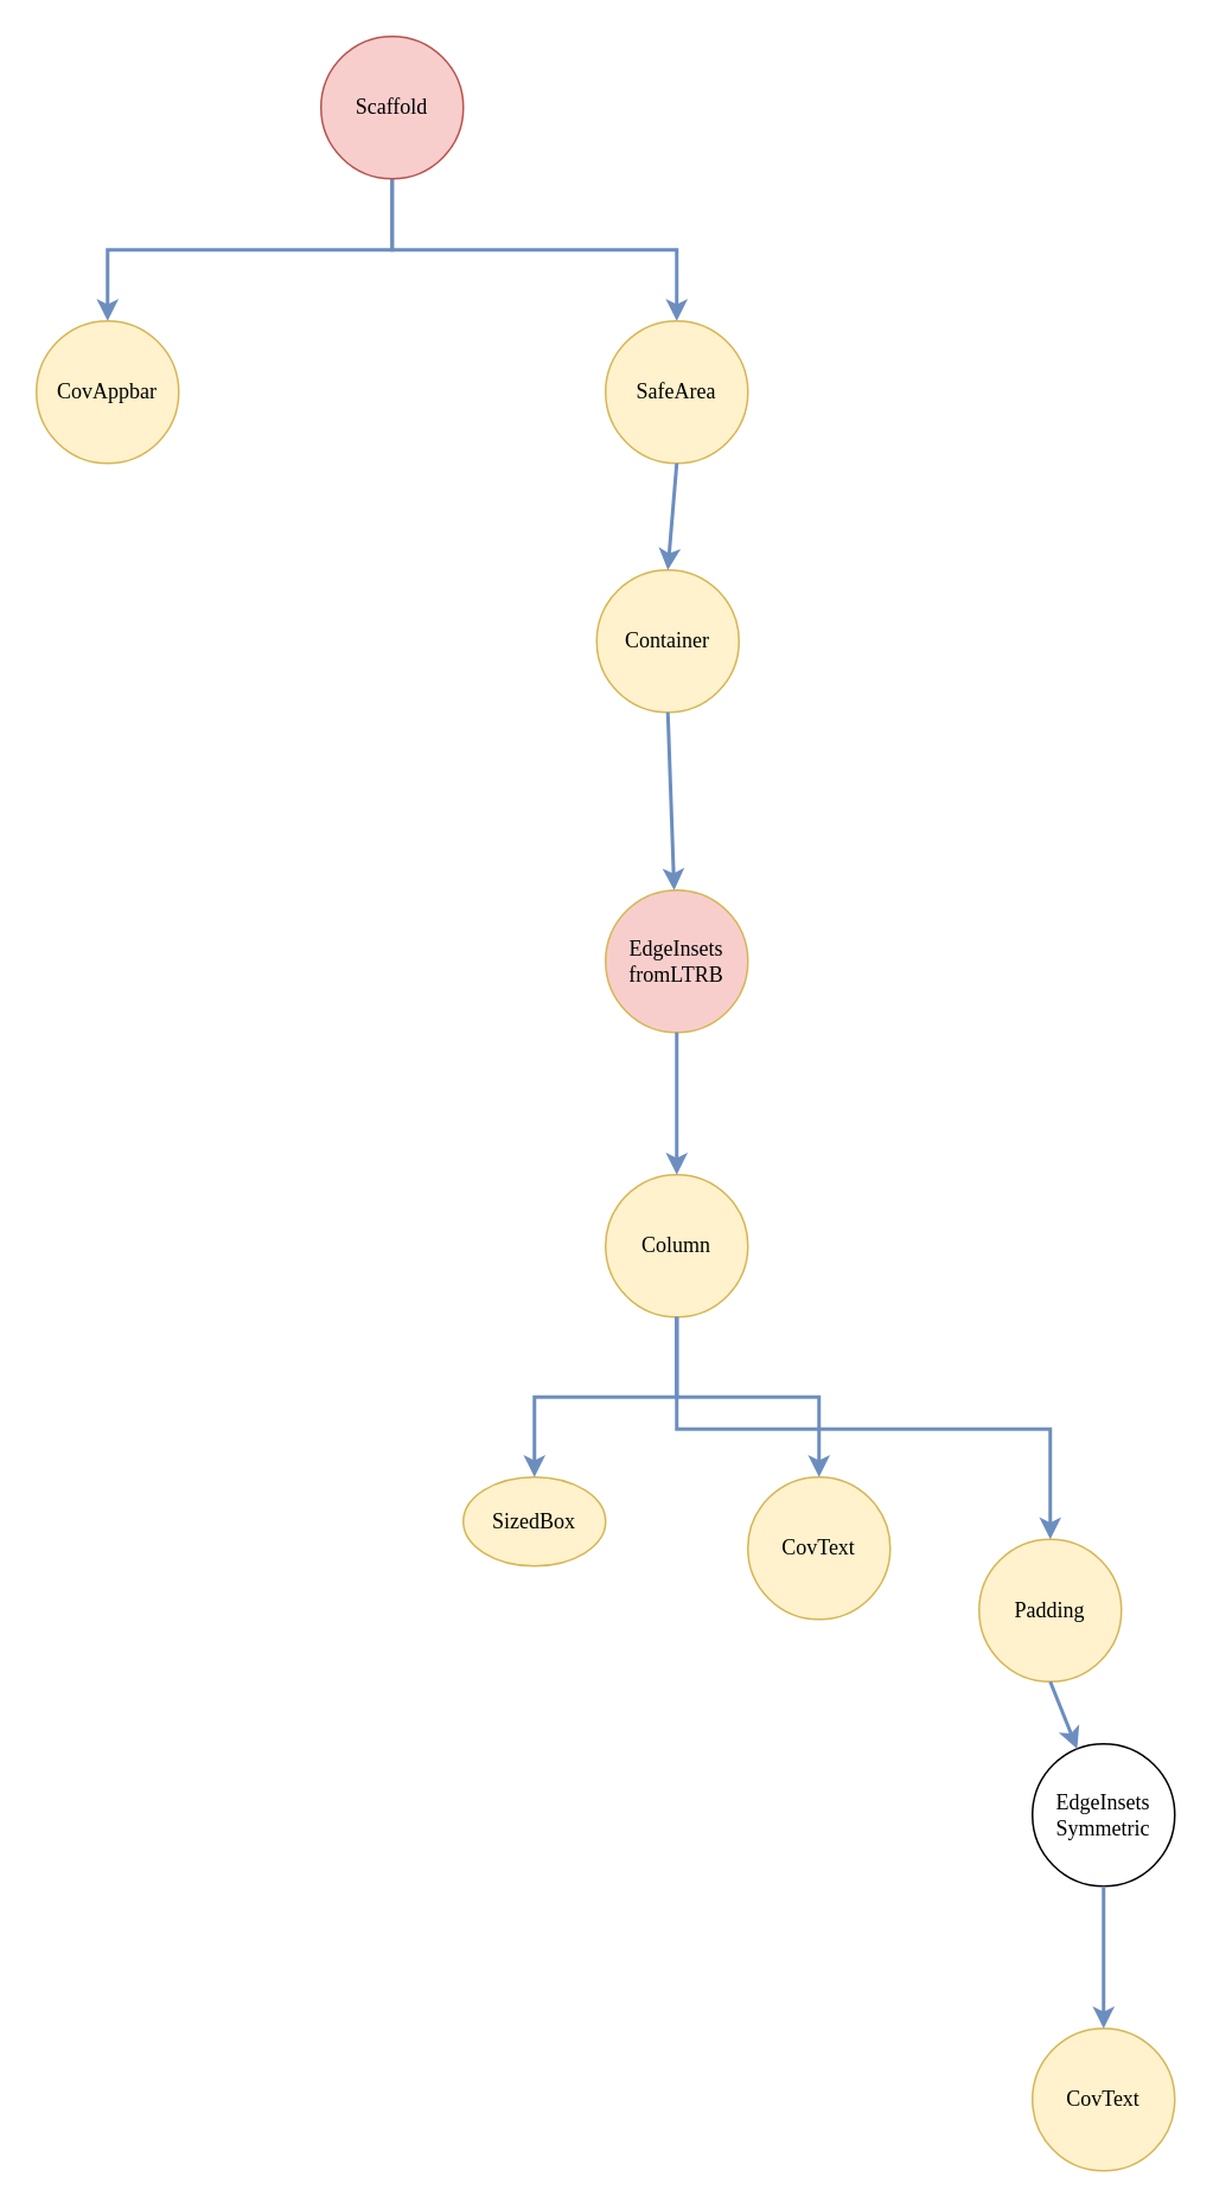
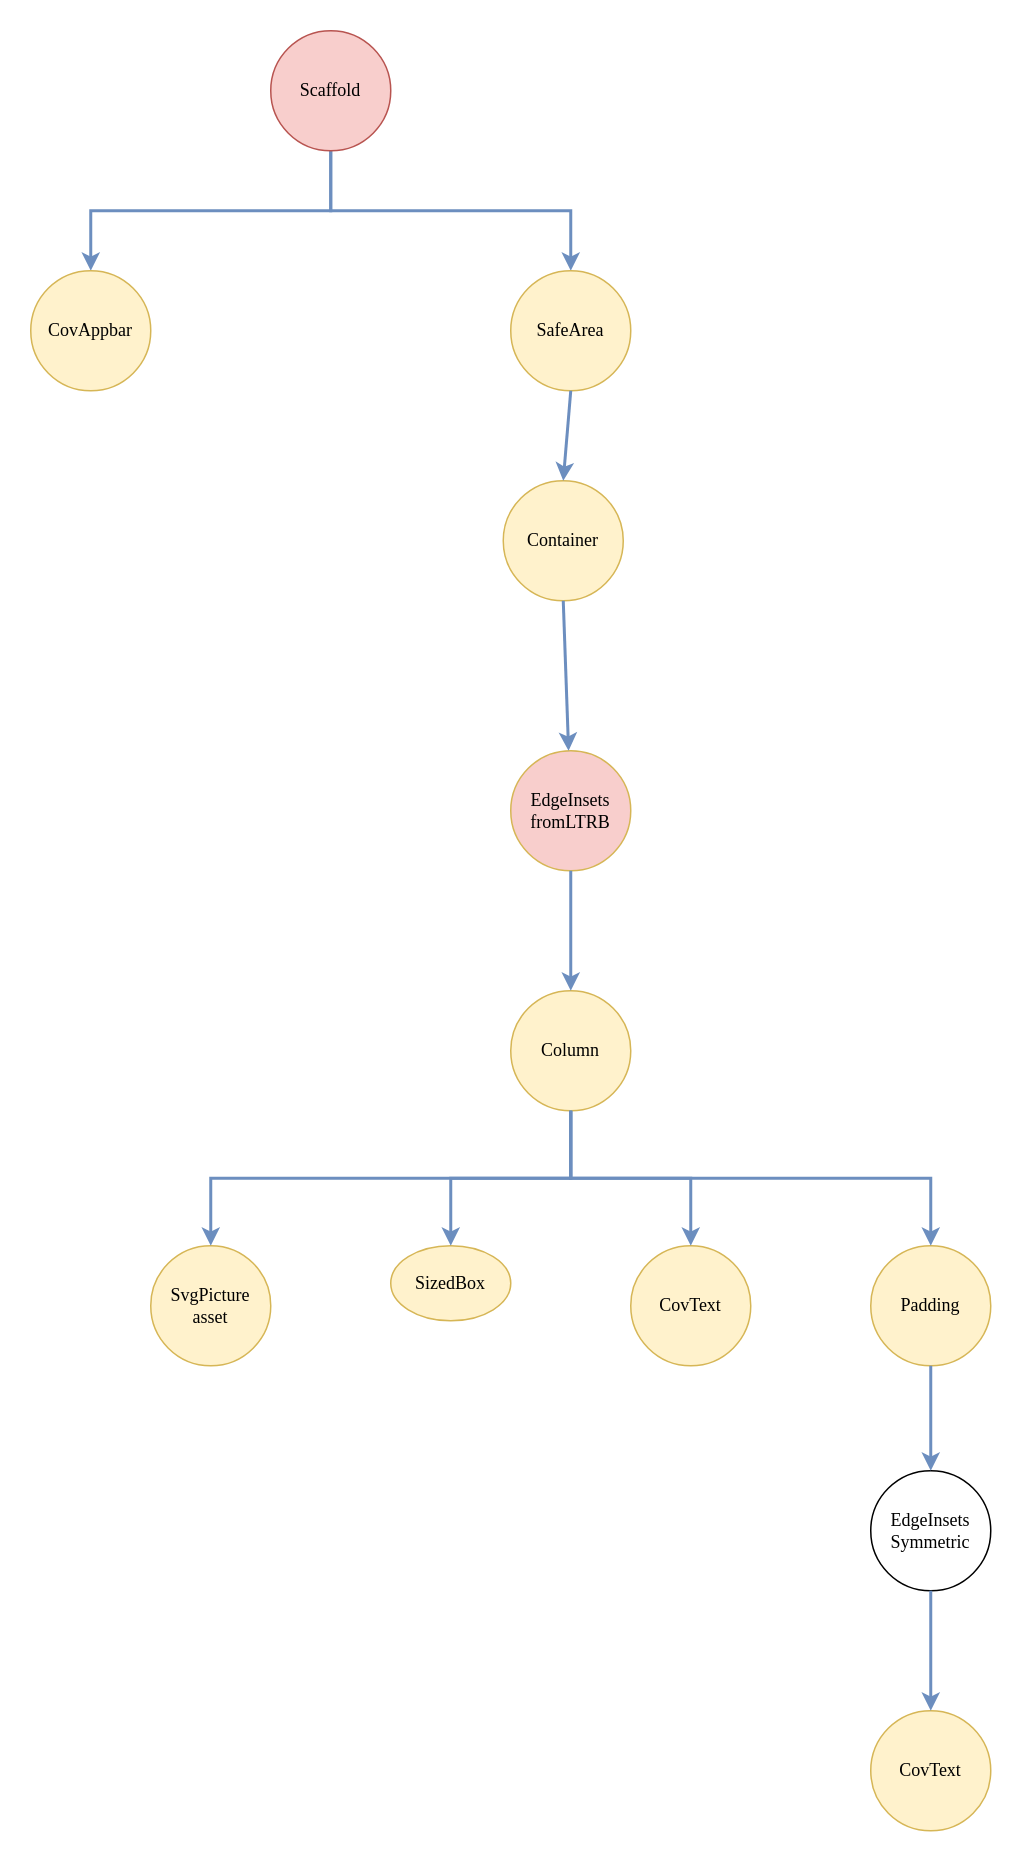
  <mxCell id="0" />
  <mxCell id="1" parent="0" />
  <mxCell id="2" style="edgeStyle=orthogonalEdgeStyle;rounded=0;orthogonalLoop=1;jettySize=auto;html=1;fillColor=#dae8fc;strokeColor=#6c8ebf;strokeWidth=2;" parent="1" source="4" target="5" edge="1"><mxGeometry relative="1" as="geometry"><Array as="points"><mxPoint x="220" y="140" /><mxPoint x="380" y="140" /></Array></mxGeometry></mxCell>
  <mxCell id="3" style="edgeStyle=orthogonalEdgeStyle;rounded=0;orthogonalLoop=1;jettySize=auto;html=1;fillColor=#dae8fc;strokeColor=#6c8ebf;strokeWidth=2;" parent="1" source="4" target="7" edge="1"><mxGeometry relative="1" as="geometry"><Array as="points"><mxPoint x="220" y="140" /><mxPoint x="60" y="140" /></Array></mxGeometry></mxCell>
  <mxCell id="4" value="Scaffold" style="ellipse;whiteSpace=wrap;html=1;aspect=fixed;fontFamily=Verdana;fillColor=#f8cecc;strokeColor=#b85450;" parent="1" vertex="1"><mxGeometry x="180" y="20" width="80" height="80" as="geometry" /></mxCell>
  <mxCell id="5" value="SafeArea" style="ellipse;whiteSpace=wrap;html=1;aspect=fixed;fontFamily=Verdana;fillColor=#fff2cc;strokeColor=#d6b656;" parent="1" vertex="1"><mxGeometry x="340" y="180" width="80" height="80" as="geometry" /></mxCell>
  <mxCell id="6" value="Container" style="ellipse;whiteSpace=wrap;html=1;aspect=fixed;fontFamily=Verdana;fillColor=#fff2cc;strokeColor=#d6b656;" parent="1" vertex="1"><mxGeometry x="335" y="320" width="80" height="80" as="geometry" /></mxCell>
  <mxCell id="7" value="&lt;div&gt;CovAppbar&lt;/div&gt;" style="ellipse;whiteSpace=wrap;html=1;aspect=fixed;fontFamily=Verdana;fillColor=#fff2cc;strokeColor=#d6b656;" parent="1" vertex="1"><mxGeometry x="20" y="180" width="80" height="80" as="geometry" /></mxCell>
  <mxCell id="8" value="Column" style="ellipse;whiteSpace=wrap;html=1;aspect=fixed;fontFamily=Verdana;fillColor=#fff2cc;strokeColor=#d6b656;" parent="1" vertex="1"><mxGeometry x="340" y="660" width="80" height="80" as="geometry" /></mxCell>
  <mxCell id="9" value="CovText" style="ellipse;whiteSpace=wrap;html=1;aspect=fixed;fontFamily=Verdana;fillColor=#fff2cc;strokeColor=#d6b656;" parent="1" vertex="1"><mxGeometry x="420" y="830" width="80" height="80" as="geometry" /></mxCell>
+ <mxCell id="10" value="&lt;div&gt;SvgPicture&lt;/div&gt;&lt;div&gt;asset&lt;br&gt;&lt;/div&gt;" style="ellipse;whiteSpace=wrap;html=1;aspect=fixed;fontFamily=Verdana;fillColor=#fff2cc;strokeColor=#d6b656;" parent="1" vertex="1"><mxGeometry x="100" y="830" width="80" height="80" as="geometry" /></mxCell>
  <mxCell id="11" value="SizedBox" style="ellipse;whiteSpace=wrap;html=1;aspect=fixed;fontFamily=Verdana;fillColor=#fff2cc;strokeColor=#d6b656;" parent="1" vertex="1"><mxGeometry x="260" y="830" width="80" height="50" as="geometry" /></mxCell>
- <mxCell id="12" value="Padding" style="ellipse;whiteSpace=wrap;html=1;aspect=fixed;fontFamily=Verdana;fillColor=#fff2cc;strokeColor=#d6b656;" parent="1" vertex="1"><mxGeometry x="550" y="865" width="80" height="80" as="geometry" /></mxCell>
+ <mxCell id="12" value="Padding" style="ellipse;whiteSpace=wrap;html=1;aspect=fixed;fontFamily=Verdana;fillColor=#fff2cc;strokeColor=#d6b656;" parent="1" vertex="1"><mxGeometry x="580" y="830" width="80" height="80" as="geometry" /></mxCell>
  <mxCell id="13" value="CovText" style="ellipse;whiteSpace=wrap;html=1;aspect=fixed;fontFamily=Verdana;fillColor=#fff2cc;strokeColor=#d6b656;" parent="1" vertex="1"><mxGeometry x="580" y="1140" width="80" height="80" as="geometry" /></mxCell>
  <mxCell id="14" value="" style="endArrow=classic;html=1;exitX=0.5;exitY=1;exitDx=0;exitDy=0;entryX=0.5;entryY=0;entryDx=0;entryDy=0;fillColor=#dae8fc;strokeColor=#6c8ebf;strokeWidth=2;" edge="1" parent="1" source="5" target="6"><mxGeometry width="50" height="50" relative="1" as="geometry"><mxPoint x="270" y="390" as="sourcePoint" /><mxPoint x="320" y="340" as="targetPoint" /></mxGeometry></mxCell>
  <mxCell id="15" value="&lt;div&gt;&lt;font face=&quot;Verdana&quot;&gt;EdgeInsets&lt;/font&gt;&lt;/div&gt;&lt;div&gt;&lt;font face=&quot;Verdana&quot;&gt;fromLTRB&lt;br&gt;&lt;/font&gt;&lt;/div&gt;" style="ellipse;whiteSpace=wrap;html=1;aspect=fixed;fillColor=#f8cecc;strokeColor=#d6b656;" vertex="1" parent="1"><mxGeometry x="340" y="500" width="80" height="80" as="geometry" /></mxCell>
  <mxCell id="16" value="" style="endArrow=classic;html=1;strokeWidth=2;exitX=0.5;exitY=1;exitDx=0;exitDy=0;fillColor=#dae8fc;strokeColor=#6c8ebf;" edge="1" parent="1" source="6" target="15"><mxGeometry width="50" height="50" relative="1" as="geometry"><mxPoint x="378" y="420" as="sourcePoint" /><mxPoint x="320" y="560" as="targetPoint" /></mxGeometry></mxCell>
  <mxCell id="17" value="" style="endArrow=classic;html=1;strokeWidth=2;exitX=0.5;exitY=1;exitDx=0;exitDy=0;entryX=0.5;entryY=0;entryDx=0;entryDy=0;fillColor=#dae8fc;strokeColor=#6c8ebf;" edge="1" parent="1" source="15" target="8"><mxGeometry width="50" height="50" relative="1" as="geometry"><mxPoint x="270" y="700" as="sourcePoint" /><mxPoint x="320" y="650" as="targetPoint" /></mxGeometry></mxCell>
+ <mxCell id="18" value="" style="edgeStyle=elbowEdgeStyle;elbow=vertical;endArrow=classic;html=1;strokeWidth=2;exitX=0.5;exitY=1;exitDx=0;exitDy=0;entryX=0.5;entryY=0;entryDx=0;entryDy=0;fillColor=#dae8fc;strokeColor=#6c8ebf;rounded=0;" edge="1" parent="1" source="8" target="10"><mxGeometry width="50" height="50" relative="1" as="geometry"><mxPoint x="270" y="790" as="sourcePoint" /><mxPoint x="320" y="740" as="targetPoint" /></mxGeometry></mxCell>
  <mxCell id="19" value="" style="edgeStyle=elbowEdgeStyle;elbow=vertical;endArrow=classic;html=1;strokeWidth=2;exitX=0.5;exitY=1;exitDx=0;exitDy=0;entryX=0.5;entryY=0;entryDx=0;entryDy=0;fillColor=#dae8fc;strokeColor=#6c8ebf;rounded=0;" edge="1" parent="1" source="8" target="11"><mxGeometry width="50" height="50" relative="1" as="geometry"><mxPoint x="270" y="790" as="sourcePoint" /><mxPoint x="320" y="740" as="targetPoint" /></mxGeometry></mxCell>
  <mxCell id="20" value="" style="edgeStyle=elbowEdgeStyle;elbow=vertical;endArrow=classic;html=1;strokeWidth=2;exitX=0.5;exitY=1;exitDx=0;exitDy=0;entryX=0.5;entryY=0;entryDx=0;entryDy=0;fillColor=#dae8fc;strokeColor=#6c8ebf;rounded=0;" edge="1" parent="1" source="8" target="9"><mxGeometry width="50" height="50" relative="1" as="geometry"><mxPoint x="270" y="790" as="sourcePoint" /><mxPoint x="320" y="740" as="targetPoint" /></mxGeometry></mxCell>
  <mxCell id="21" value="" style="edgeStyle=elbowEdgeStyle;elbow=vertical;endArrow=classic;html=1;strokeWidth=2;exitX=0.5;exitY=1;exitDx=0;exitDy=0;entryX=0.5;entryY=0;entryDx=0;entryDy=0;fillColor=#dae8fc;strokeColor=#6c8ebf;rounded=0;" edge="1" parent="1" source="8" target="12"><mxGeometry width="50" height="50" relative="1" as="geometry"><mxPoint x="270" y="790" as="sourcePoint" /><mxPoint x="320" y="740" as="targetPoint" /></mxGeometry></mxCell>
  <mxCell id="22" value="&lt;div&gt;&lt;font face=&quot;Verdana&quot;&gt;EdgeInsets&lt;/font&gt;&lt;/div&gt;&lt;div&gt;&lt;font face=&quot;Verdana&quot;&gt;Symmetric&lt;br&gt;&lt;/font&gt;&lt;/div&gt;" style="ellipse;whiteSpace=wrap;html=1;aspect=fixed;" vertex="1" parent="1"><mxGeometry x="580" y="980" width="80" height="80" as="geometry" /></mxCell>
  <mxCell id="23" value="" style="endArrow=classic;html=1;strokeWidth=2;exitX=0.5;exitY=1;exitDx=0;exitDy=0;fillColor=#dae8fc;strokeColor=#6c8ebf;" edge="1" parent="1" source="12" target="22"><mxGeometry width="50" height="50" relative="1" as="geometry"><mxPoint x="600" y="1030" as="sourcePoint" /><mxPoint x="650" y="980" as="targetPoint" /></mxGeometry></mxCell>
  <mxCell id="24" value="" style="endArrow=classic;html=1;strokeWidth=2;exitX=0.5;exitY=1;exitDx=0;exitDy=0;fillColor=#dae8fc;strokeColor=#6c8ebf;" edge="1" parent="1" source="22" target="13"><mxGeometry width="50" height="50" relative="1" as="geometry"><mxPoint x="600" y="1120" as="sourcePoint" /><mxPoint x="650" y="1070" as="targetPoint" /></mxGeometry></mxCell>
